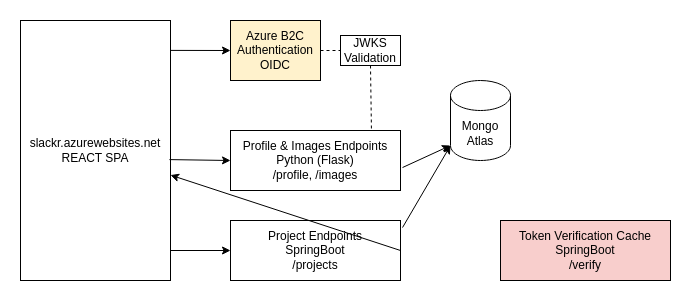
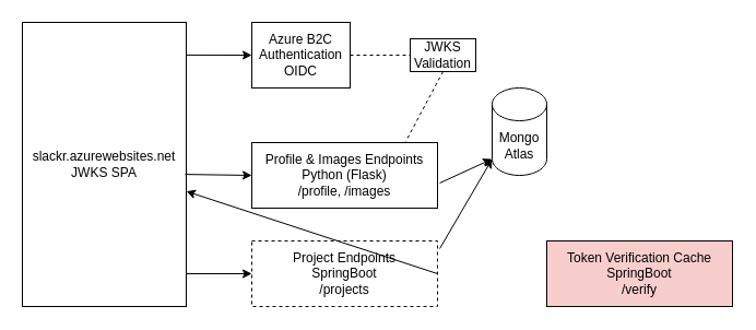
  <mxCell id="0" />
  <mxCell id="1" parent="0" />
- <mxCell id="2" value="slackr.azurewebsites.net&lt;br&gt;REACT SPA" style="rounded=0;whiteSpace=wrap;html=1;" vertex="1" parent="1"><mxGeometry x="20" y="20" width="150" height="260" as="geometry" /></mxCell>
- <mxCell id="3" value="Azure B2C&lt;br&gt;Authentication&lt;br&gt;OIDC" style="rounded=0;whiteSpace=wrap;html=1;fillColor=#fff2cc;" vertex="1" parent="1"><mxGeometry x="230" y="20" width="90" height="60" as="geometry" /></mxCell>
+ <mxCell id="2" value="slackr.azurewebsites.net&lt;br&gt;JWKS SPA" style="rounded=0;whiteSpace=wrap;html=1;" vertex="1" parent="1"><mxGeometry x="20" y="20" width="150" height="260" as="geometry" /></mxCell>
+ <mxCell id="3" value="Azure B2C&lt;br&gt;Authentication&lt;br&gt;OIDC" style="rounded=0;whiteSpace=wrap;html=1;" vertex="1" parent="1"><mxGeometry x="230" y="20" width="90" height="60" as="geometry" /></mxCell>
  <mxCell id="4" value="Profile &amp;amp; Images Endpoints&lt;br&gt;Python (Flask)&lt;br&gt;/profile, /images" style="rounded=0;whiteSpace=wrap;html=1;align=center;" vertex="1" parent="1"><mxGeometry x="230" y="130" width="170" height="60" as="geometry" /></mxCell>
- <mxCell id="5" value="Project Endpoints&lt;br&gt;SpringBoot &lt;br&gt;/projects" style="rounded=0;whiteSpace=wrap;html=1;" vertex="1" parent="1"><mxGeometry x="230" y="220" width="170" height="60" as="geometry" /></mxCell>
+ <mxCell id="5" value="Project Endpoints&lt;br&gt;SpringBoot &lt;br&gt;/projects" style="rounded=0;whiteSpace=wrap;html=1;dashed=1;" vertex="1" parent="1"><mxGeometry x="230" y="220" width="170" height="60" as="geometry" /></mxCell>
  <mxCell id="6" value="Token Verification Cache&lt;br&gt;SpringBoot &lt;br&gt;/verify" style="rounded=0;whiteSpace=wrap;html=1;fillColor=#f8cecc;" vertex="1" parent="1"><mxGeometry x="500" y="220" width="170" height="60" as="geometry" /></mxCell>
  <mxCell id="7" value="" style="endArrow=classic;html=1;rounded=0;exitX=1;exitY=0.5;exitDx=0;exitDy=0;" edge="1" parent="1" source="5" target="2"><mxGeometry width="50" height="50" relative="1" as="geometry"><mxPoint x="300" y="320" as="sourcePoint" /><mxPoint x="350" y="270" as="targetPoint" /></mxGeometry></mxCell>
  <mxCell id="8" value="" style="endArrow=none;dashed=1;html=1;rounded=0;entryX=0.829;entryY=-0.017;entryDx=0;entryDy=0;entryPerimeter=0;exitX=0.5;exitY=1;exitDx=0;exitDy=0;" edge="1" parent="1" source="9" target="4"><mxGeometry width="50" height="50" relative="1" as="geometry"><mxPoint x="315" y="50" as="sourcePoint" /><mxPoint x="300" y="220" as="targetPoint" /></mxGeometry></mxCell>
- <mxCell id="9" value="JWKS Validation" style="rounded=0;whiteSpace=wrap;html=1;align=center;" vertex="1" parent="1"><mxGeometry x="340" y="35" width="60" height="30" as="geometry" /></mxCell>
+ <mxCell id="9" value="JWKS Validation" style="rounded=0;whiteSpace=wrap;html=1;align=center;" vertex="1" parent="1"><mxGeometry x="375" y="35" width="60" height="30" as="geometry" /></mxCell>
  <mxCell id="10" value="" style="endArrow=none;dashed=1;html=1;rounded=0;entryX=0;entryY=0.5;entryDx=0;entryDy=0;exitX=1;exitY=0.5;exitDx=0;exitDy=0;" edge="1" parent="1" source="3" target="9"><mxGeometry width="50" height="50" relative="1" as="geometry"><mxPoint x="270" y="50" as="sourcePoint" /><mxPoint x="535" y="220" as="targetPoint" /><Array as="points" /></mxGeometry></mxCell>
- <mxCell id="11" value="Mongo&lt;br&gt;Atlas" style="shape=cylinder3;whiteSpace=wrap;html=1;boundedLbl=1;backgroundOutline=1;size=15;align=center;" vertex="1" parent="1"><mxGeometry x="450" y="80" width="60" height="80" as="geometry" /></mxCell>
+ <mxCell id="11" value="Mongo&lt;br&gt;Atlas" style="shape=cylinder3;whiteSpace=wrap;html=1;boundedLbl=1;backgroundOutline=1;size=15;align=center;" vertex="1" parent="1"><mxGeometry x="450" y="80" width="50" height="80" as="geometry" /></mxCell>
  <mxCell id="12" value="" style="endArrow=classic;html=1;rounded=0;entryX=0;entryY=1;entryDx=0;entryDy=-15;entryPerimeter=0;exitX=1.012;exitY=0.117;exitDx=0;exitDy=0;exitPerimeter=0;" edge="1" parent="1" source="5" target="11"><mxGeometry width="50" height="50" relative="1" as="geometry"><mxPoint x="250" y="270" as="sourcePoint" /><mxPoint x="300" y="220" as="targetPoint" /></mxGeometry></mxCell>
  <mxCell id="13" value="" style="endArrow=classic;html=1;rounded=0;entryX=0;entryY=1;entryDx=0;entryDy=-15;entryPerimeter=0;exitX=1.012;exitY=0.617;exitDx=0;exitDy=0;exitPerimeter=0;" edge="1" parent="1" source="4" target="11"><mxGeometry width="50" height="50" relative="1" as="geometry"><mxPoint x="250" y="270" as="sourcePoint" /><mxPoint x="300" y="220" as="targetPoint" /></mxGeometry></mxCell>
  <mxCell id="14" value="" style="endArrow=classic;html=1;rounded=0;exitX=1;exitY=0.115;exitDx=0;exitDy=0;exitPerimeter=0;entryX=0;entryY=0.5;entryDx=0;entryDy=0;" edge="1" parent="1" source="2" target="3"><mxGeometry width="50" height="50" relative="1" as="geometry"><mxPoint x="250" y="270" as="sourcePoint" /><mxPoint x="300" y="220" as="targetPoint" /></mxGeometry></mxCell>
  <mxCell id="15" value="" style="endArrow=classic;html=1;rounded=0;entryX=0;entryY=0.5;entryDx=0;entryDy=0;exitX=0.993;exitY=0.535;exitDx=0;exitDy=0;exitPerimeter=0;" edge="1" parent="1" source="2" target="4"><mxGeometry width="50" height="50" relative="1" as="geometry"><mxPoint x="250" y="270" as="sourcePoint" /><mxPoint x="300" y="220" as="targetPoint" /></mxGeometry></mxCell>
  <mxCell id="16" value="" style="endArrow=classic;html=1;rounded=0;entryX=0;entryY=0.5;entryDx=0;entryDy=0;" edge="1" parent="1" target="5"><mxGeometry width="50" height="50" relative="1" as="geometry"><mxPoint x="170" y="250" as="sourcePoint" /><mxPoint x="300" y="220" as="targetPoint" /></mxGeometry></mxCell>
